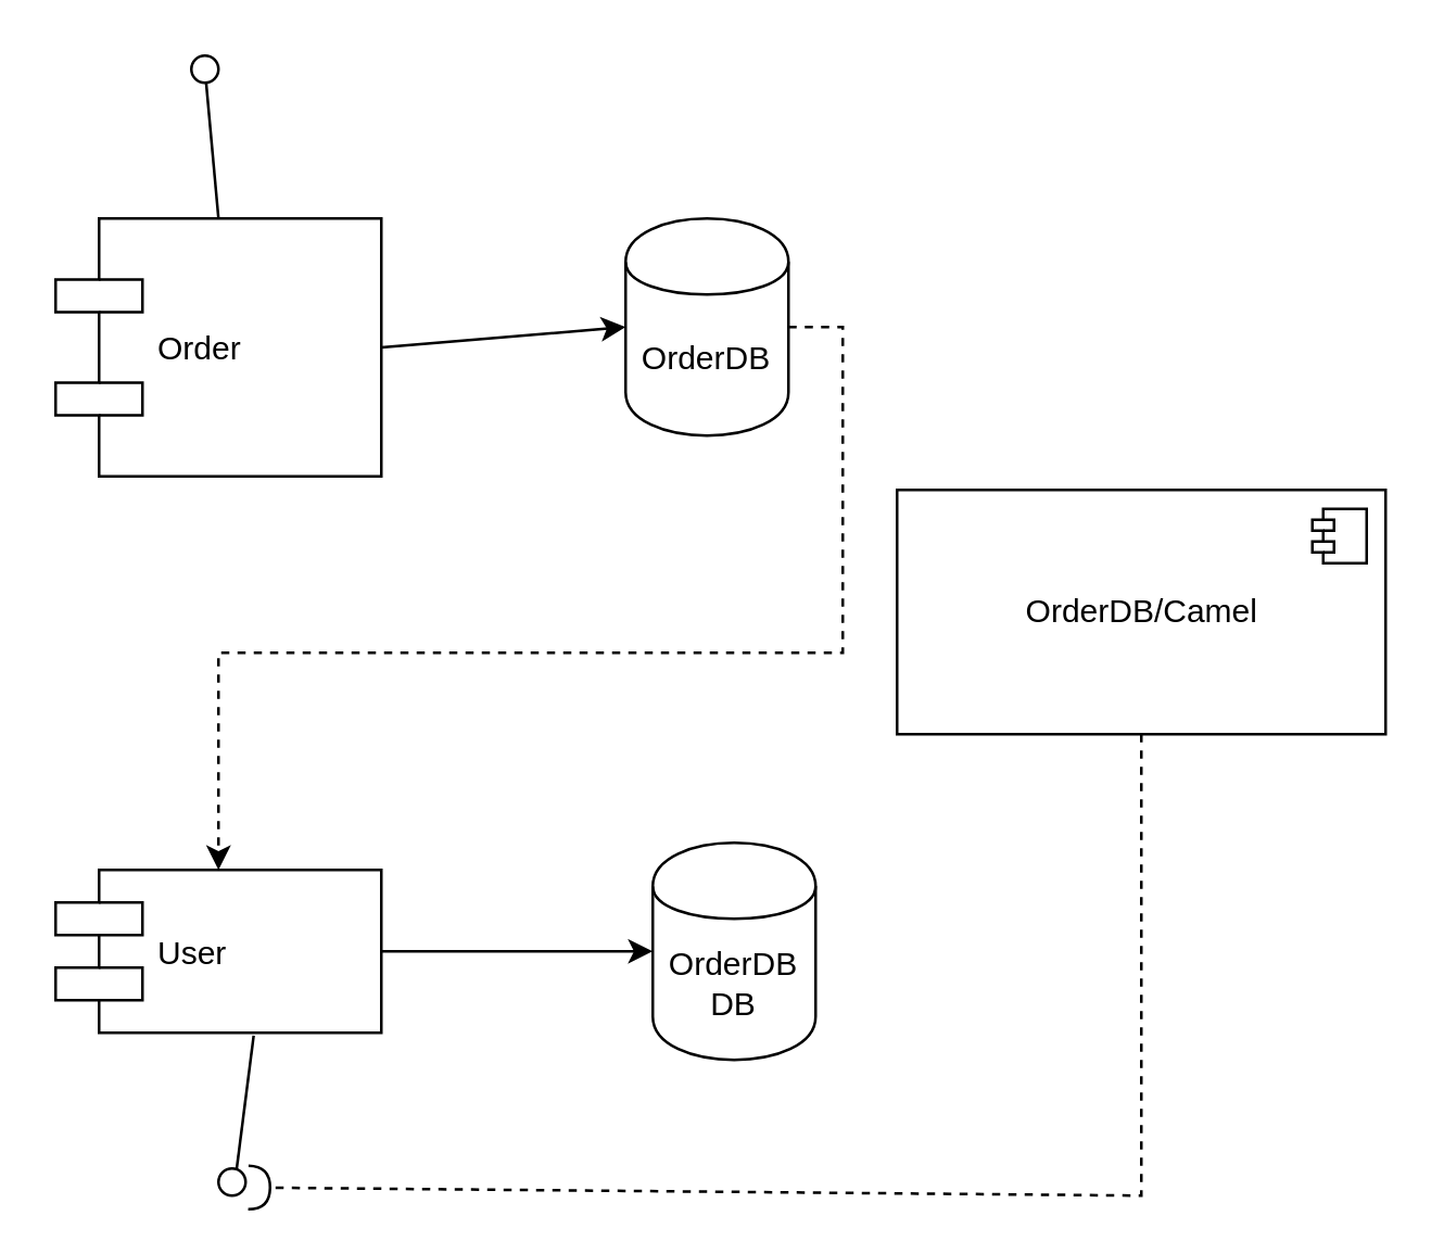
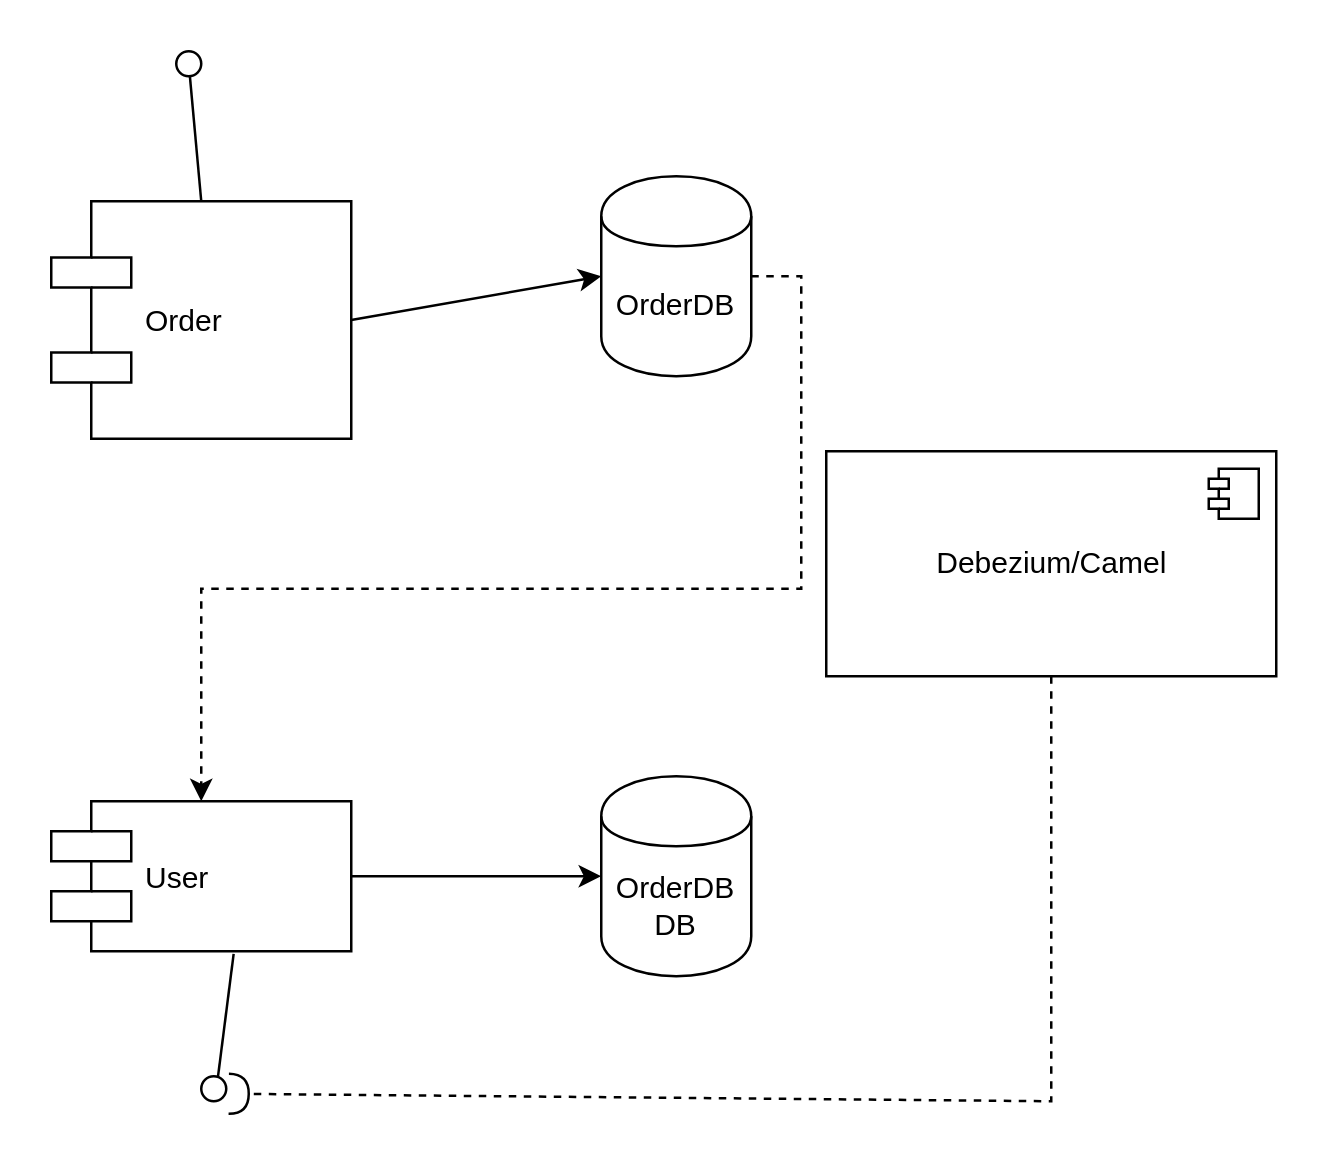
  <mxCell id="0" />
  <mxCell id="1" parent="0" />
  <mxCell id="2" value="Order" style="shape=component;align=left;spacingLeft=36;" vertex="1" parent="1"><mxGeometry x="20" y="80" width="120" height="95" as="geometry" /></mxCell>
  <mxCell id="3" value="User" style="shape=component;align=left;spacingLeft=36;" vertex="1" parent="1"><mxGeometry x="20" y="320" width="120" height="60" as="geometry" /></mxCell>
  <mxCell id="4" value="" style="rounded=0;orthogonalLoop=1;jettySize=auto;html=1;endArrow=none;endFill=0;exitX=0.5;exitY=0;exitDx=0;exitDy=0;" edge="1" target="5" parent="1" source="2"><mxGeometry relative="1" as="geometry"><mxPoint x="20" y="305" as="sourcePoint" /></mxGeometry></mxCell>
  <mxCell id="5" value="" style="ellipse;whiteSpace=wrap;html=1;fontFamily=Helvetica;fontSize=12;fontColor=#000000;align=center;strokeColor=#000000;fillColor=#ffffff;points=[];aspect=fixed;resizable=0;" vertex="1" parent="1"><mxGeometry x="70" y="20" width="10" height="10" as="geometry" /></mxCell>
  <mxCell id="6" value="" style="rounded=0;orthogonalLoop=1;jettySize=auto;html=1;endArrow=none;endFill=0;exitX=0.608;exitY=1.017;exitDx=0;exitDy=0;exitPerimeter=0;" edge="1" parent="1" source="3"><mxGeometry relative="1" as="geometry"><mxPoint x="90" y="490" as="sourcePoint" /><mxPoint x="85.453" y="439.979" as="targetPoint" /></mxGeometry></mxCell>
  <mxCell id="7" value="" style="ellipse;whiteSpace=wrap;html=1;fontFamily=Helvetica;fontSize=12;fontColor=#000000;align=center;strokeColor=#000000;fillColor=#ffffff;points=[];aspect=fixed;resizable=0;" vertex="1" parent="1"><mxGeometry x="80" y="430" width="10" height="10" as="geometry" /></mxCell>
  <mxCell id="8" style="edgeStyle=orthogonalEdgeStyle;rounded=0;orthogonalLoop=1;jettySize=auto;html=1;exitX=1;exitY=0.5;exitDx=0;exitDy=0;dashed=1;" edge="1" parent="1" source="9" target="3"><mxGeometry relative="1" as="geometry" /></mxCell>
- <mxCell id="9" value="OrderDB" style="shape=cylinder;whiteSpace=wrap;html=1;boundedLbl=1;backgroundOutline=1;" vertex="1" parent="1"><mxGeometry x="230" y="80" width="60" height="80" as="geometry" /></mxCell>
+ <mxCell id="9" value="OrderDB" style="shape=cylinder;whiteSpace=wrap;html=1;boundedLbl=1;backgroundOutline=1;" vertex="1" parent="1"><mxGeometry x="240" y="70" width="60" height="80" as="geometry" /></mxCell>
  <mxCell id="10" value="OrderDB DB" style="shape=cylinder;whiteSpace=wrap;html=1;boundedLbl=1;backgroundOutline=1;" vertex="1" parent="1"><mxGeometry x="240" y="310" width="60" height="80" as="geometry" /></mxCell>
  <mxCell id="11" value="" style="endArrow=classic;html=1;exitX=1;exitY=0.5;exitDx=0;exitDy=0;entryX=0;entryY=0.5;entryDx=0;entryDy=0;" edge="1" parent="1" source="2" target="9"><mxGeometry width="50" height="50" relative="1" as="geometry"><mxPoint x="-30" y="360" as="sourcePoint" /><mxPoint x="20" y="310" as="targetPoint" /></mxGeometry></mxCell>
  <mxCell id="12" value="" style="endArrow=classic;html=1;exitX=1;exitY=0.5;exitDx=0;exitDy=0;entryX=0;entryY=0.5;entryDx=0;entryDy=0;" edge="1" parent="1"><mxGeometry width="50" height="50" relative="1" as="geometry"><mxPoint x="140" y="350" as="sourcePoint" /><mxPoint x="240" y="350" as="targetPoint" /></mxGeometry></mxCell>
- <mxCell id="13" value="&lt;div&gt;OrderDB/Camel&lt;br&gt;&lt;/div&gt;" style="html=1;" vertex="1" parent="1"><mxGeometry x="330" y="180" width="180" height="90" as="geometry" /></mxCell>
+ <mxCell id="13" value="&lt;div&gt;Debezium/Camel&lt;br&gt;&lt;/div&gt;" style="html=1;" vertex="1" parent="1"><mxGeometry x="330" y="180" width="180" height="90" as="geometry" /></mxCell>
  <mxCell id="14" value="" style="shape=component;jettyWidth=8;jettyHeight=4;" vertex="1" parent="13"><mxGeometry x="1" width="20" height="20" relative="1" as="geometry"><mxPoint x="-27" y="7" as="offset" /></mxGeometry></mxCell>
  <mxCell id="15" value="" style="rounded=0;orthogonalLoop=1;jettySize=auto;html=1;endArrow=halfCircle;endFill=0;entryX=1.1;entryY=0.7;entryDx=0;entryDy=0;endSize=6;strokeWidth=1;dashed=1;exitX=0.5;exitY=1;exitDx=0;exitDy=0;entryPerimeter=0;" edge="1" target="7" parent="1" source="13"><mxGeometry relative="1" as="geometry"><mxPoint x="10" y="475" as="sourcePoint" /><Array as="points"><mxPoint x="420" y="440" /></Array></mxGeometry></mxCell>
